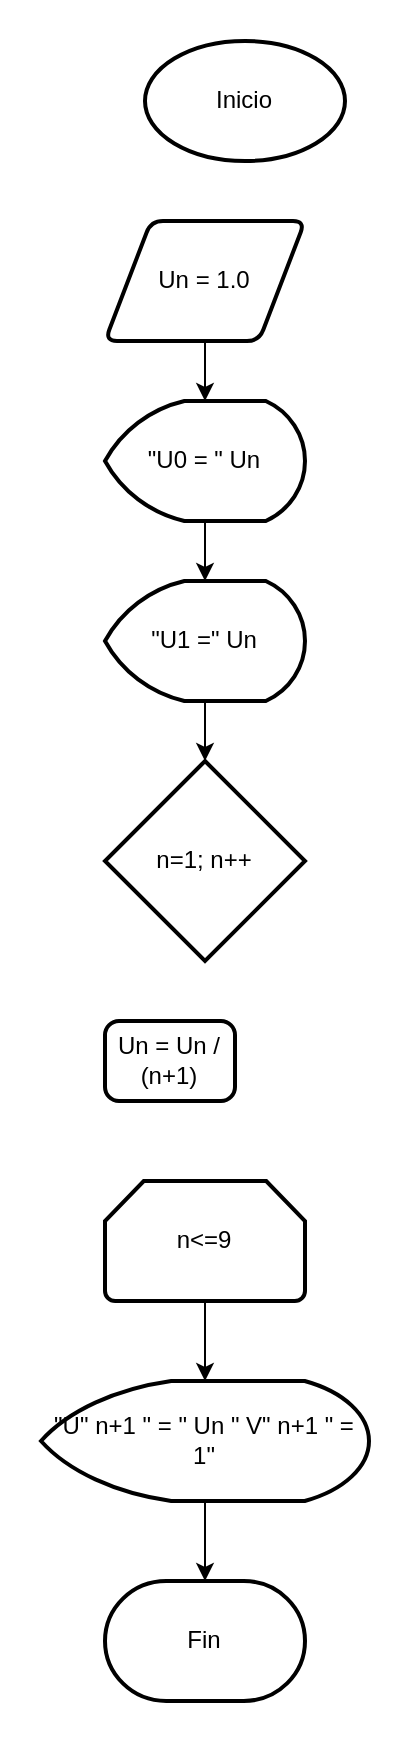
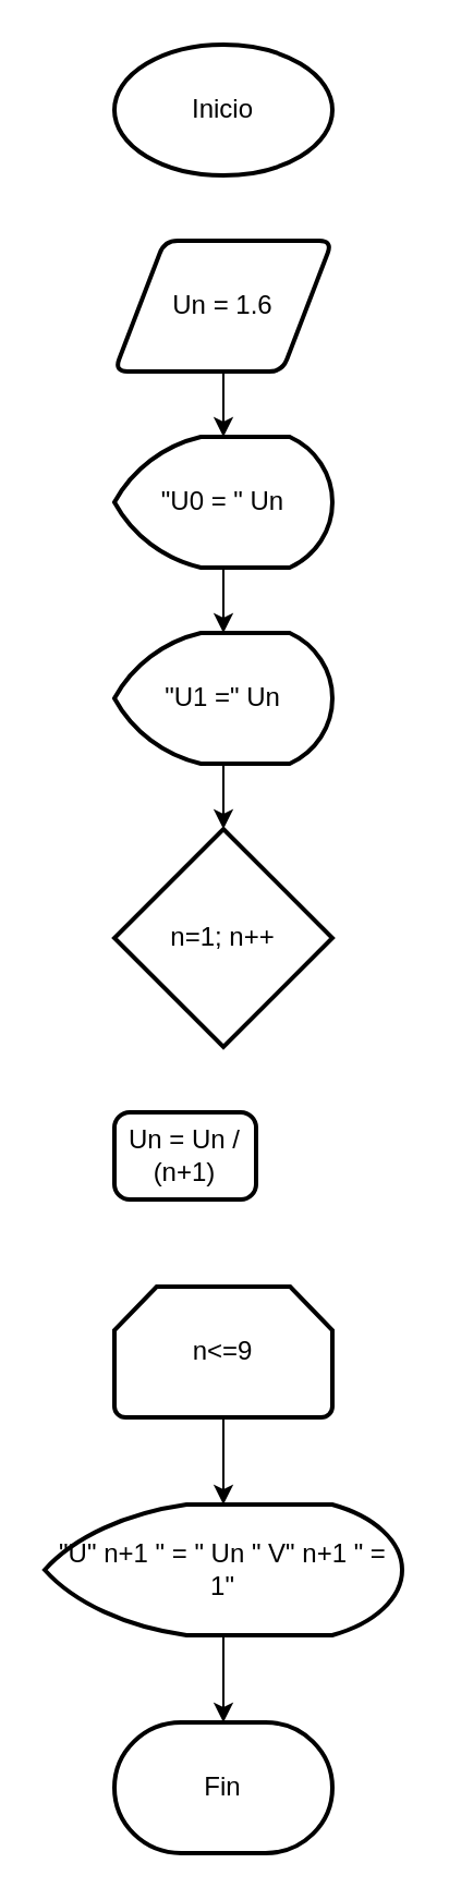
  <mxCell id="0" />
  <mxCell id="1" parent="0" />
- <mxCell id="2" value="Inicio" style="strokeWidth=2;html=1;shape=mxgraph.flowchart.start_1;whiteSpace=wrap;" vertex="1" parent="1"><mxGeometry x="72" y="20" width="100" height="60" as="geometry" /></mxCell>
+ <mxCell id="2" value="Inicio" style="strokeWidth=2;html=1;shape=mxgraph.flowchart.start_1;whiteSpace=wrap;" vertex="1" parent="1"><mxGeometry x="52" y="20" width="100" height="60" as="geometry" /></mxCell>
  <mxCell id="3" value="" style="edgeStyle=orthogonalEdgeStyle;rounded=0;orthogonalLoop=1;jettySize=auto;html=1;" edge="1" parent="1" source="4" target="6"><mxGeometry relative="1" as="geometry" /></mxCell>
- <mxCell id="4" value="Un = 1.0" style="shape=parallelogram;html=1;strokeWidth=2;perimeter=parallelogramPerimeter;whiteSpace=wrap;rounded=1;arcSize=12;size=0.23;" vertex="1" parent="1"><mxGeometry x="52" y="110" width="100" height="60" as="geometry" /></mxCell>
+ <mxCell id="4" value="Un = 1.6" style="shape=parallelogram;html=1;strokeWidth=2;perimeter=parallelogramPerimeter;whiteSpace=wrap;rounded=1;arcSize=12;size=0.23;" vertex="1" parent="1"><mxGeometry x="52" y="110" width="100" height="60" as="geometry" /></mxCell>
  <mxCell id="5" value="" style="edgeStyle=orthogonalEdgeStyle;rounded=0;orthogonalLoop=1;jettySize=auto;html=1;" edge="1" parent="1" source="6" target="8"><mxGeometry relative="1" as="geometry" /></mxCell>
  <mxCell id="6" value="&quot;U0 = &quot; Un" style="strokeWidth=2;html=1;shape=mxgraph.flowchart.display;whiteSpace=wrap;" vertex="1" parent="1"><mxGeometry x="52" y="200" width="100" height="60" as="geometry" /></mxCell>
  <mxCell id="7" value="" style="edgeStyle=orthogonalEdgeStyle;rounded=0;orthogonalLoop=1;jettySize=auto;html=1;" edge="1" parent="1" source="8" target="9"><mxGeometry relative="1" as="geometry" /></mxCell>
  <mxCell id="8" value="&quot;U1 =&quot; Un" style="strokeWidth=2;html=1;shape=mxgraph.flowchart.display;whiteSpace=wrap;" vertex="1" parent="1"><mxGeometry x="52" y="290" width="100" height="60" as="geometry" /></mxCell>
  <mxCell id="9" value="n=1; n++" style="strokeWidth=2;html=1;shape=mxgraph.flowchart.decision;whiteSpace=wrap;" vertex="1" parent="1"><mxGeometry x="52" y="380" width="100" height="100" as="geometry" /></mxCell>
  <mxCell id="10" value="Un = Un / (n+1)" style="rounded=1;whiteSpace=wrap;html=1;absoluteArcSize=1;arcSize=14;strokeWidth=2;" vertex="1" parent="1"><mxGeometry x="52" y="510" width="65" height="40" as="geometry" /></mxCell>
  <mxCell id="11" value="" style="edgeStyle=orthogonalEdgeStyle;rounded=0;orthogonalLoop=1;jettySize=auto;html=1;" edge="1" parent="1" source="12" target="15"><mxGeometry relative="1" as="geometry" /></mxCell>
  <mxCell id="12" value="&quot;U&quot; n+1 &quot; = &quot; Un &quot; V&quot; n+1 &quot; = 1&quot;" style="strokeWidth=2;html=1;shape=mxgraph.flowchart.display;whiteSpace=wrap;" vertex="1" parent="1"><mxGeometry x="20" y="690" width="164" height="60" as="geometry" /></mxCell>
  <mxCell id="13" value="" style="edgeStyle=orthogonalEdgeStyle;rounded=0;orthogonalLoop=1;jettySize=auto;html=1;" edge="1" parent="1" source="14" target="12"><mxGeometry relative="1" as="geometry" /></mxCell>
  <mxCell id="14" value="n&amp;lt;=9" style="strokeWidth=2;html=1;shape=mxgraph.flowchart.loop_limit;whiteSpace=wrap;" vertex="1" parent="1"><mxGeometry x="52" y="590" width="100" height="60" as="geometry" /></mxCell>
  <mxCell id="15" value="Fin" style="strokeWidth=2;html=1;shape=mxgraph.flowchart.terminator;whiteSpace=wrap;" vertex="1" parent="1"><mxGeometry x="52" y="790" width="100" height="60" as="geometry" /></mxCell>
